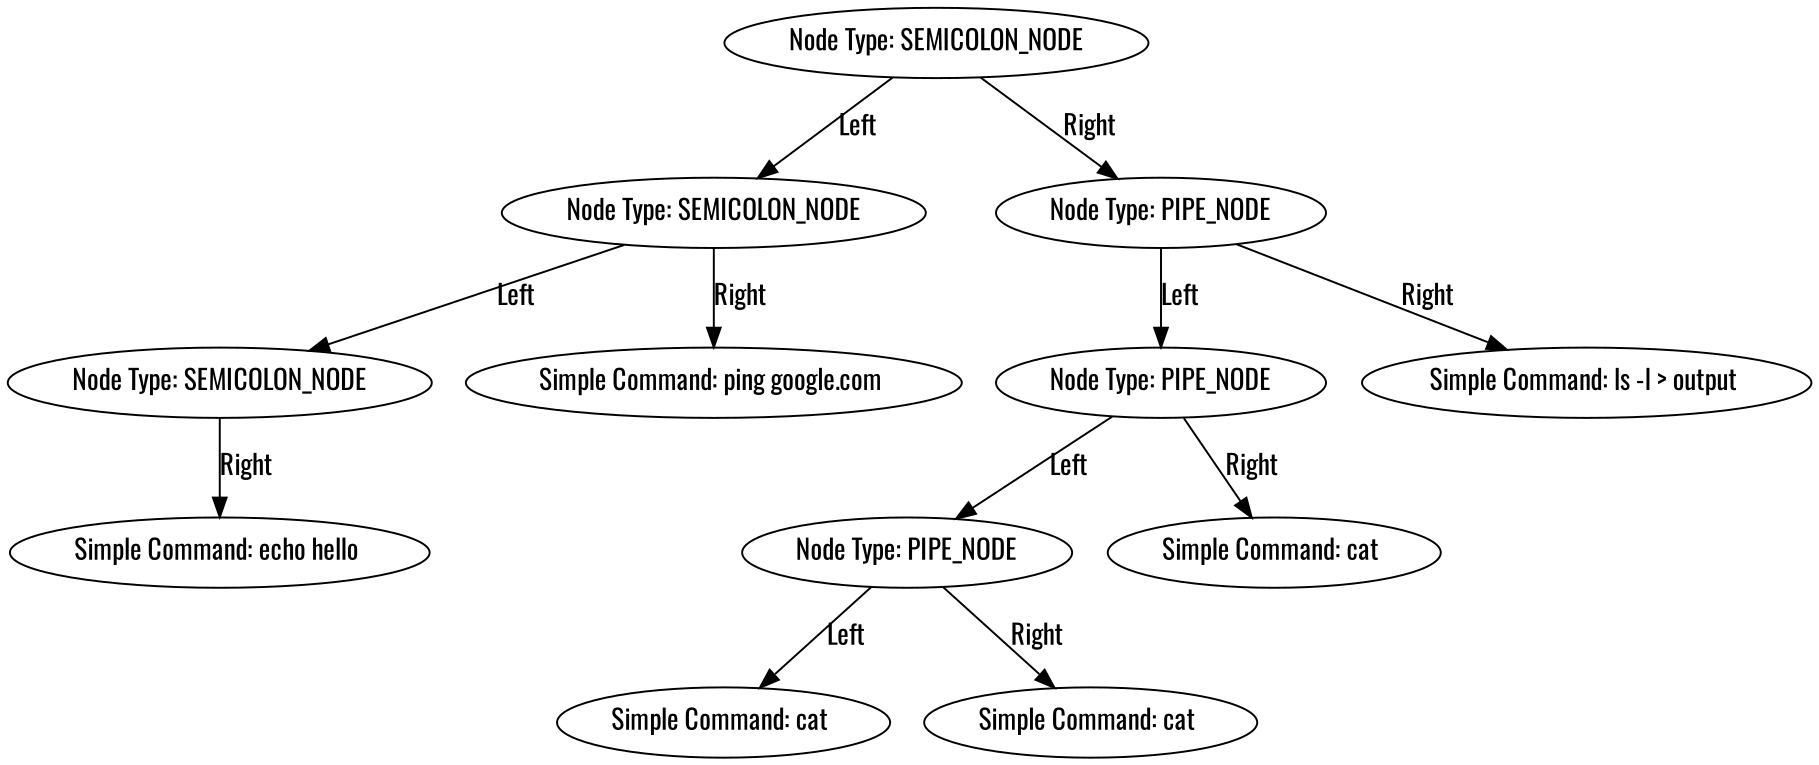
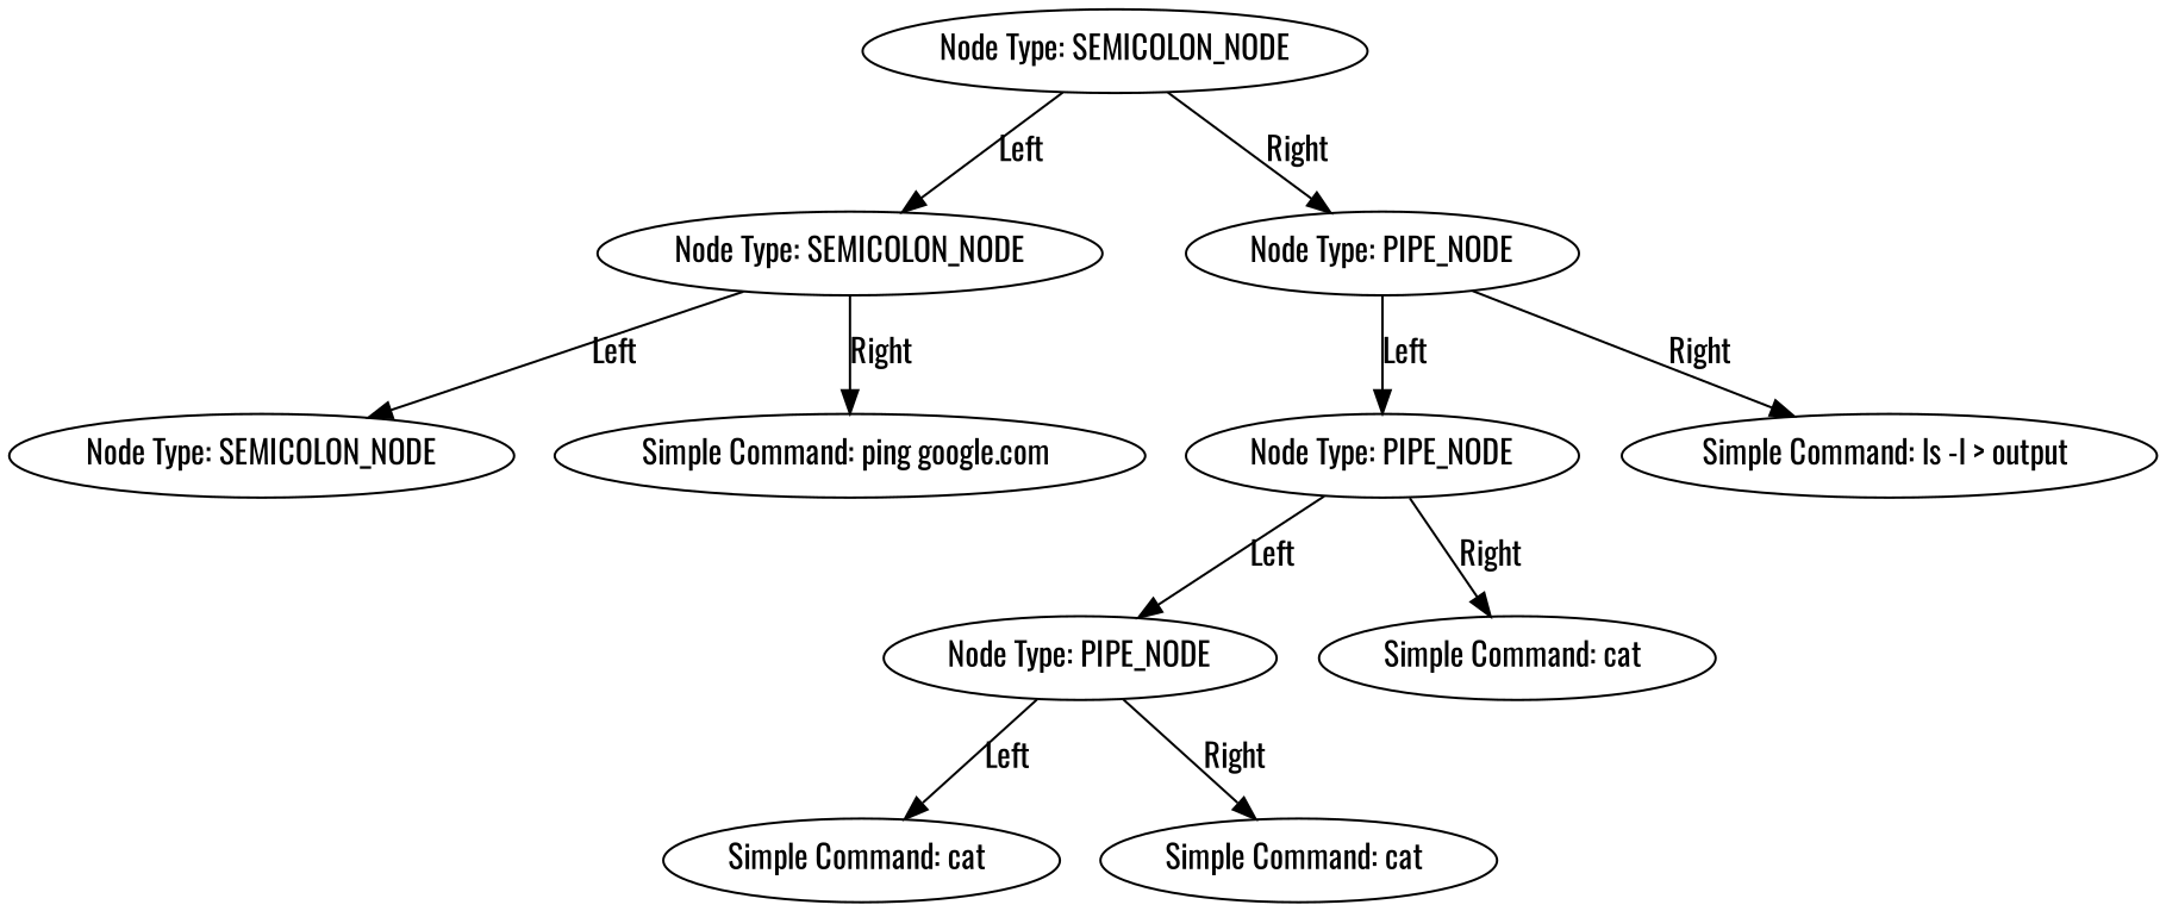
  digraph {
    fontname=Oswald
    node [fontname=Oswald]
    edge [fontname=Oswald]
    n1 [label="Node Type: SEMICOLON_NODE"]
    n2 [label="Node Type: SEMICOLON_NODE"]
    n3 [label="Node Type: PIPE_NODE"]
    n4 [label="Node Type: SEMICOLON_NODE"]
    n5 [label="Simple Command: ping google.com "]
    n6 [label="Node Type: PIPE_NODE"]
    n7 [label="Simple Command: ls -l > output "]
-   n8 [label="Simple Command: echo hello "]
    n9 [label="Node Type: PIPE_NODE"]
    n10 [label="Simple Command: cat "]
    n11 [label="Simple Command: cat "]
    n12 [label="Simple Command: cat "]
    n1 -> n2 [label=Left]
    n1 -> n3 [label=Right]
    n2 -> n4 [label=Left]
    n2 -> n5 [label=Right]
    n3 -> n6 [label=Left]
    n3 -> n7 [label=Right]
-   n4 -> n8 [label=Right]
    n6 -> n9 [label=Left]
    n6 -> n10 [label=Right]
    n9 -> n11 [label=Left]
    n9 -> n12 [label=Right]
  }
